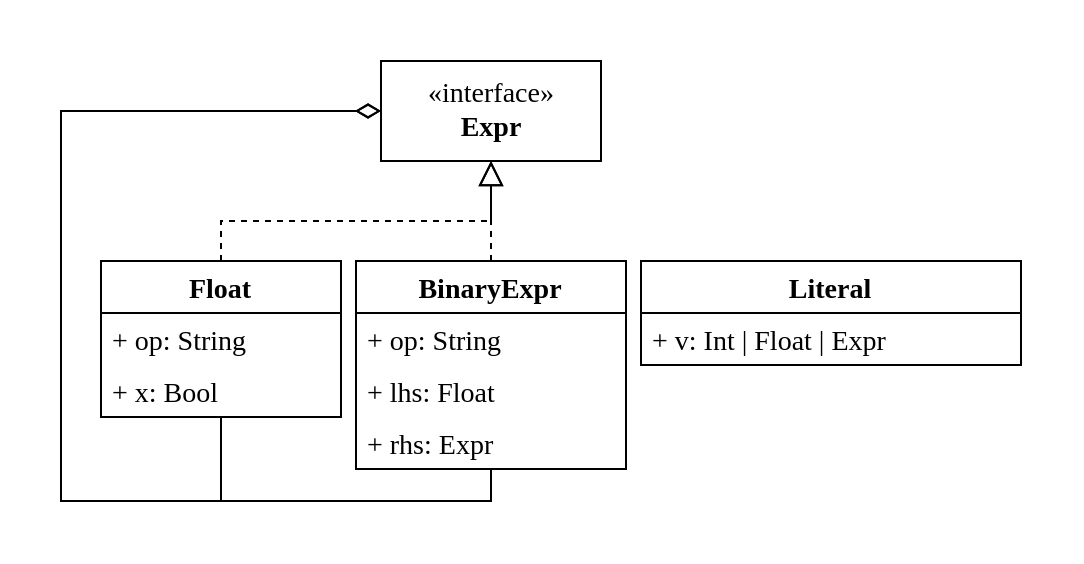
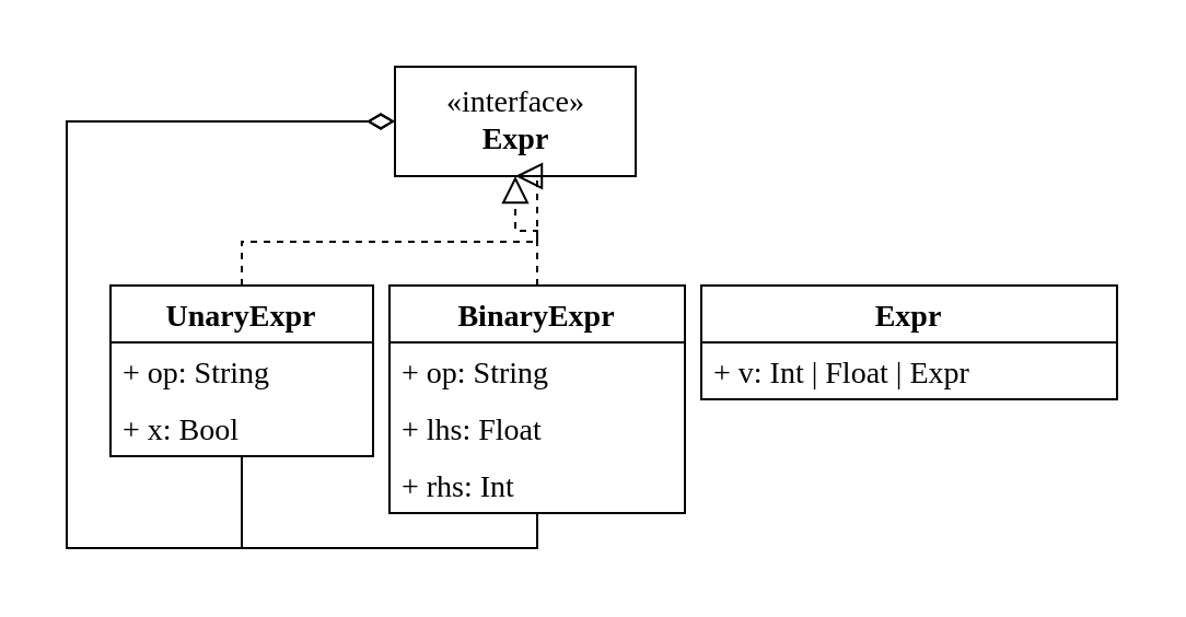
  <mxCell id="0" />
  <mxCell id="1" parent="0" />
  <mxCell id="2" value="" style="rounded=0;whiteSpace=wrap;html=1;fontFamily=Inconsolata;fontSource=https%3A%2F%2Ffonts.googleapis.com%2Fcss%3Ffamily%3DInconsolata;fontSize=14;strokeColor=none;" vertex="1" parent="1"><mxGeometry x="20" y="20" width="500" height="240" as="geometry" /></mxCell>
- <mxCell id="3" value="«interface»&lt;br style=&quot;font-size: 14px;&quot;&gt;&lt;b style=&quot;font-size: 14px;&quot;&gt;Expr&lt;/b&gt;" style="html=1;fontSize=14;fontFamily=Inconsolata;fontSource=https%3A%2F%2Ffonts.googleapis.com%2Fcss%3Ffamily%3DInconsolata;verticalAlign=middle;" vertex="1" parent="1"><mxGeometry x="190" y="30" width="110" height="50" as="geometry" /></mxCell>
+ <mxCell id="3" value="«interface»&lt;br style=&quot;font-size: 14px;&quot;&gt;&lt;b style=&quot;font-size: 14px;&quot;&gt;Expr&lt;/b&gt;" style="html=1;fontSize=14;fontFamily=Inconsolata;fontSource=https%3A%2F%2Ffonts.googleapis.com%2Fcss%3Ffamily%3DInconsolata;verticalAlign=middle;" vertex="1" parent="1"><mxGeometry x="180" y="30" width="110" height="50" as="geometry" /></mxCell>
  <mxCell id="4" style="edgeStyle=orthogonalEdgeStyle;rounded=0;orthogonalLoop=1;jettySize=auto;html=1;entryX=0.5;entryY=1;entryDx=0;entryDy=0;fontFamily=Inconsolata;fontSource=https%3A%2F%2Ffonts.googleapis.com%2Fcss%3Ffamily%3DInconsolata;fontSize=14;dashed=1;endArrow=block;endFill=0;endSize=10;verticalAlign=middle;" edge="1" parent="1" source="6" target="3"><mxGeometry relative="1" as="geometry" /></mxCell>
  <mxCell id="5" style="edgeStyle=orthogonalEdgeStyle;rounded=0;orthogonalLoop=1;jettySize=auto;html=1;entryX=0;entryY=0.5;entryDx=0;entryDy=0;fontFamily=Inconsolata;fontSource=https%3A%2F%2Ffonts.googleapis.com%2Fcss%3Ffamily%3DInconsolata;fontSize=14;endArrow=diamondThin;endFill=0;endSize=10;verticalAlign=middle;" edge="1" parent="1" source="6" target="3"><mxGeometry relative="1" as="geometry"><Array as="points"><mxPoint x="245" y="250" /><mxPoint y="250" x="30" /><mxPoint y="55" x="30" /></Array></mxGeometry></mxCell>
  <mxCell id="6" value="BinaryExpr" style="swimlane;fontStyle=1;childLayout=stackLayout;horizontal=1;startSize=26;fillColor=none;horizontalStack=0;resizeParent=1;resizeParentMax=0;resizeLast=0;collapsible=1;marginBottom=0;fontSize=14;fontFamily=Inconsolata;fontSource=https%3A%2F%2Ffonts.googleapis.com%2Fcss%3Ffamily%3DInconsolata;verticalAlign=middle;" vertex="1" parent="1"><mxGeometry x="177.5" y="130" width="135" height="104" as="geometry" /></mxCell>
  <mxCell id="7" value="+ op: String" style="text;strokeColor=none;fillColor=none;align=left;verticalAlign=middle;spacingLeft=4;spacingRight=4;overflow=hidden;rotatable=0;points=[[0,0.5],[1,0.5]];portConstraint=eastwest;fontSize=14;fontFamily=Inconsolata;fontSource=https%3A%2F%2Ffonts.googleapis.com%2Fcss%3Ffamily%3DInconsolata;" vertex="1" parent="6"><mxGeometry y="26" width="135" height="26" as="geometry" /></mxCell>
  <mxCell id="8" value="+ lhs: Float" style="text;strokeColor=none;fillColor=none;align=left;verticalAlign=middle;spacingLeft=4;spacingRight=4;overflow=hidden;rotatable=0;points=[[0,0.5],[1,0.5]];portConstraint=eastwest;fontSize=14;fontFamily=Inconsolata;fontSource=https%3A%2F%2Ffonts.googleapis.com%2Fcss%3Ffamily%3DInconsolata;" vertex="1" parent="6"><mxGeometry y="52" width="135" height="26" as="geometry" /></mxCell>
- <mxCell id="9" value="+ rhs: Expr" style="text;strokeColor=none;fillColor=none;align=left;verticalAlign=middle;spacingLeft=4;spacingRight=4;overflow=hidden;rotatable=0;points=[[0,0.5],[1,0.5]];portConstraint=eastwest;fontSize=14;fontFamily=Inconsolata;fontSource=https%3A%2F%2Ffonts.googleapis.com%2Fcss%3Ffamily%3DInconsolata;spacingBottom=0;" vertex="1" parent="6"><mxGeometry y="78" width="135" height="26" as="geometry" /></mxCell>
+ <mxCell id="9" value="+ rhs: Int" style="text;strokeColor=none;fillColor=none;align=left;verticalAlign=middle;spacingLeft=4;spacingRight=4;overflow=hidden;rotatable=0;points=[[0,0.5],[1,0.5]];portConstraint=eastwest;fontSize=14;fontFamily=Inconsolata;fontSource=https%3A%2F%2Ffonts.googleapis.com%2Fcss%3Ffamily%3DInconsolata;spacingBottom=0;" vertex="1" parent="6"><mxGeometry y="78" width="135" height="26" as="geometry" /></mxCell>
  <mxCell id="10" style="edgeStyle=orthogonalEdgeStyle;rounded=0;orthogonalLoop=1;jettySize=auto;html=1;entryX=0.5;entryY=1;entryDx=0;entryDy=0;dashed=1;fontFamily=Inconsolata;fontSource=https%3A%2F%2Ffonts.googleapis.com%2Fcss%3Ffamily%3DInconsolata;fontSize=14;endArrow=block;endFill=0;endSize=10;exitX=0.5;exitY=0;exitDx=0;exitDy=0;verticalAlign=middle;" edge="1" parent="1" source="12" target="3"><mxGeometry relative="1" as="geometry"><Array as="points"><mxPoint x="110" y="110" /><mxPoint x="245" y="110" /></Array></mxGeometry></mxCell>
  <mxCell id="11" style="edgeStyle=orthogonalEdgeStyle;rounded=0;orthogonalLoop=1;jettySize=auto;html=1;entryX=0;entryY=0.5;entryDx=0;entryDy=0;fontFamily=Inconsolata;fontSource=https%3A%2F%2Ffonts.googleapis.com%2Fcss%3Ffamily%3DInconsolata;fontSize=14;endArrow=diamondThin;endFill=0;endSize=10;verticalAlign=middle;" edge="1" parent="1" source="12" target="3"><mxGeometry relative="1" as="geometry"><Array as="points"><mxPoint x="110" y="250" /><mxPoint y="250" x="30" /><mxPoint y="55" x="30" /></Array></mxGeometry></mxCell>
- <mxCell id="12" value="Float" style="swimlane;fontStyle=1;childLayout=stackLayout;horizontal=1;startSize=26;fillColor=none;horizontalStack=0;resizeParent=1;resizeParentMax=0;resizeLast=0;collapsible=1;marginBottom=0;fontSize=14;fontFamily=Inconsolata;fontSource=https%3A%2F%2Ffonts.googleapis.com%2Fcss%3Ffamily%3DInconsolata;verticalAlign=middle;" vertex="1" parent="1"><mxGeometry x="50" y="130" width="120" height="78" as="geometry" /></mxCell>
+ <mxCell id="12" value="UnaryExpr" style="swimlane;fontStyle=1;childLayout=stackLayout;horizontal=1;startSize=26;fillColor=none;horizontalStack=0;resizeParent=1;resizeParentMax=0;resizeLast=0;collapsible=1;marginBottom=0;fontSize=14;fontFamily=Inconsolata;fontSource=https%3A%2F%2Ffonts.googleapis.com%2Fcss%3Ffamily%3DInconsolata;verticalAlign=middle;" vertex="1" parent="1"><mxGeometry x="50" y="130" width="120" height="78" as="geometry" /></mxCell>
  <mxCell id="13" value="+ op: String" style="text;strokeColor=none;fillColor=none;align=left;verticalAlign=middle;spacingLeft=4;spacingRight=4;overflow=hidden;rotatable=0;points=[[0,0.5],[1,0.5]];portConstraint=eastwest;fontSize=14;fontFamily=Inconsolata;fontSource=https%3A%2F%2Ffonts.googleapis.com%2Fcss%3Ffamily%3DInconsolata;" vertex="1" parent="12"><mxGeometry y="26" width="120" height="26" as="geometry" /></mxCell>
  <mxCell id="14" value="+ x: Bool" style="text;strokeColor=none;fillColor=none;align=left;verticalAlign=middle;spacingLeft=4;spacingRight=4;overflow=hidden;rotatable=0;points=[[0,0.5],[1,0.5]];portConstraint=eastwest;fontSize=14;fontFamily=Inconsolata;fontSource=https%3A%2F%2Ffonts.googleapis.com%2Fcss%3Ffamily%3DInconsolata;" vertex="1" parent="12"><mxGeometry y="52" width="120" height="26" as="geometry" /></mxCell>
- <mxCell id="15" value="Literal" style="swimlane;fontStyle=1;childLayout=stackLayout;horizontal=1;startSize=26;fillColor=none;horizontalStack=0;resizeParent=1;resizeParentMax=0;resizeLast=0;collapsible=1;marginBottom=0;fontSize=14;fontFamily=Inconsolata;fontSource=https%3A%2F%2Ffonts.googleapis.com%2Fcss%3Ffamily%3DInconsolata;verticalAlign=middle;" vertex="1" parent="1"><mxGeometry x="320" y="130" width="190" height="52" as="geometry" /></mxCell>
+ <mxCell id="15" value="Expr" style="swimlane;fontStyle=1;childLayout=stackLayout;horizontal=1;startSize=26;fillColor=none;horizontalStack=0;resizeParent=1;resizeParentMax=0;resizeLast=0;collapsible=1;marginBottom=0;fontSize=14;fontFamily=Inconsolata;fontSource=https%3A%2F%2Ffonts.googleapis.com%2Fcss%3Ffamily%3DInconsolata;verticalAlign=middle;" vertex="1" parent="1"><mxGeometry x="320" y="130" width="190" height="52" as="geometry" /></mxCell>
  <mxCell id="16" value="+ v: Int | Float | Expr " style="text;strokeColor=none;fillColor=none;align=left;verticalAlign=middle;spacingLeft=4;spacingRight=4;overflow=hidden;rotatable=0;points=[[0,0.5],[1,0.5]];portConstraint=eastwest;fontSize=14;fontFamily=Inconsolata;fontSource=https%3A%2F%2Ffonts.googleapis.com%2Fcss%3Ffamily%3DInconsolata;" vertex="1" parent="15"><mxGeometry y="26" width="190" height="26" as="geometry" /></mxCell>
